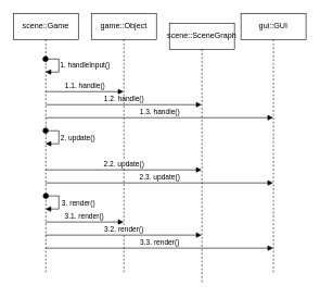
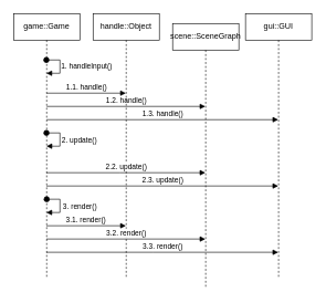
  <mxCell id="0" />
  <mxCell id="1" parent="0" />
- <mxCell id="2" value="scene::Game" style="shape=umlLifeline;perimeter=lifelinePerimeter;whiteSpace=wrap;html=1;container=1;collapsible=0;recursiveResize=0;outlineConnect=0;" vertex="1" parent="1"><mxGeometry x="20" y="20" width="100" height="400" as="geometry" /></mxCell>
+ <mxCell id="2" value="game::Game" style="shape=umlLifeline;perimeter=lifelinePerimeter;whiteSpace=wrap;html=1;container=1;collapsible=0;recursiveResize=0;outlineConnect=0;" vertex="1" parent="1"><mxGeometry x="20" y="20" width="100" height="400" as="geometry" /></mxCell>
  <mxCell id="3" value="1.1. handle()" style="html=1;verticalAlign=bottom;endArrow=block;rounded=0;" edge="1" parent="2" target="7"><mxGeometry width="80" relative="1" as="geometry"><mxPoint x="50" y="120" as="sourcePoint" /><mxPoint x="130" y="120" as="targetPoint" /></mxGeometry></mxCell>
  <mxCell id="4" value="1.2. handle()" style="html=1;verticalAlign=bottom;endArrow=block;rounded=0;" edge="1" parent="2" target="9"><mxGeometry width="80" relative="1" as="geometry"><mxPoint x="50" y="140" as="sourcePoint" /><mxPoint x="130" y="140" as="targetPoint" /></mxGeometry></mxCell>
  <mxCell id="5" value="1.3. handle()" style="html=1;verticalAlign=bottom;endArrow=block;rounded=0;" edge="1" parent="2" target="8"><mxGeometry width="80" relative="1" as="geometry"><mxPoint x="50" y="160" as="sourcePoint" /><mxPoint x="130" y="160" as="targetPoint" /></mxGeometry></mxCell>
  <mxCell id="6" value="3. render()" style="html=1;verticalAlign=bottom;startArrow=oval;startFill=1;endArrow=block;startSize=8;rounded=0;" edge="1" parent="2" target="2"><mxGeometry x="0.337" y="-30" width="60" relative="1" as="geometry"><mxPoint x="50" y="280" as="sourcePoint" /><mxPoint x="51" y="311" as="targetPoint" /><Array as="points"><mxPoint x="70" y="280" /><mxPoint x="70" y="300" /></Array><mxPoint x="30" y="30" as="offset" /></mxGeometry></mxCell>
- <mxCell id="7" value="game::Object" style="shape=umlLifeline;perimeter=lifelinePerimeter;whiteSpace=wrap;html=1;container=1;collapsible=0;recursiveResize=0;outlineConnect=0;" vertex="1" parent="1"><mxGeometry x="140" y="20" width="100" height="400" as="geometry" /></mxCell>
+ <mxCell id="7" value="handle::Object" style="shape=umlLifeline;perimeter=lifelinePerimeter;whiteSpace=wrap;html=1;container=1;collapsible=0;recursiveResize=0;outlineConnect=0;" vertex="1" parent="1"><mxGeometry x="140" y="20" width="100" height="400" as="geometry" /></mxCell>
  <mxCell id="8" value="gui::GUI" style="shape=umlLifeline;perimeter=lifelinePerimeter;whiteSpace=wrap;html=1;container=1;collapsible=0;recursiveResize=0;outlineConnect=0;" vertex="1" parent="1"><mxGeometry x="370" y="20" width="100" height="400" as="geometry" /></mxCell>
  <mxCell id="9" value="scene::SceneGraph" style="shape=umlLifeline;perimeter=lifelinePerimeter;whiteSpace=wrap;html=1;container=1;collapsible=0;recursiveResize=0;outlineConnect=0;" vertex="1" parent="1"><mxGeometry x="260" y="35" width="100" height="400" as="geometry" /></mxCell>
  <mxCell id="10" value="1. handleInput()" style="html=1;verticalAlign=bottom;startArrow=oval;startFill=1;endArrow=block;startSize=8;rounded=0;" edge="1" parent="1" source="2" target="2"><mxGeometry x="0.247" y="-40" width="60" relative="1" as="geometry"><mxPoint x="70" y="90" as="sourcePoint" /><mxPoint x="130" y="90" as="targetPoint" /><Array as="points"><mxPoint x="90" y="90" /><mxPoint x="90" y="110" /></Array><mxPoint x="80" y="1" as="offset" /></mxGeometry></mxCell>
  <mxCell id="11" value="2. update()" style="html=1;verticalAlign=bottom;startArrow=oval;startFill=1;endArrow=block;startSize=8;rounded=0;" edge="1" parent="1"><mxGeometry x="0.334" y="-30" width="60" relative="1" as="geometry"><mxPoint x="69.63" y="200" as="sourcePoint" /><mxPoint x="69.63" y="220" as="targetPoint" /><Array as="points"><mxPoint x="90" y="200" /><mxPoint x="90" y="220" /></Array><mxPoint x="30" y="30" as="offset" /></mxGeometry></mxCell>
  <mxCell id="12" value="2.2. update()" style="html=1;verticalAlign=bottom;endArrow=block;rounded=0;" edge="1" parent="1" source="2" target="9"><mxGeometry width="80" relative="1" as="geometry"><mxPoint x="70" y="270" as="sourcePoint" /><mxPoint x="150" y="270" as="targetPoint" /><Array as="points"><mxPoint x="180" y="260" /></Array></mxGeometry></mxCell>
  <mxCell id="13" value="2.3. update()" style="html=1;verticalAlign=bottom;endArrow=block;rounded=0;" edge="1" parent="1" source="2" target="8"><mxGeometry width="80" relative="1" as="geometry"><mxPoint x="70" y="280" as="sourcePoint" /><mxPoint x="150" y="280" as="targetPoint" /><Array as="points"><mxPoint x="240" y="280" /></Array></mxGeometry></mxCell>
  <mxCell id="14" value="3.1. render()" style="html=1;verticalAlign=bottom;endArrow=block;rounded=0;" edge="1" parent="1"><mxGeometry width="80" relative="1" as="geometry"><mxPoint x="69.447" y="340" as="sourcePoint" /><mxPoint x="189.5" y="340" as="targetPoint" /><Array as="points"><mxPoint x="180" y="340" /></Array></mxGeometry></mxCell>
  <mxCell id="15" value="3.2. render()" style="html=1;verticalAlign=bottom;endArrow=block;rounded=0;" edge="1" parent="1" source="2" target="9"><mxGeometry width="80" relative="1" as="geometry"><mxPoint x="70" y="360" as="sourcePoint" /><mxPoint x="150" y="360" as="targetPoint" /><Array as="points"><mxPoint x="160" y="360" /></Array></mxGeometry></mxCell>
  <mxCell id="16" value="3.3. render()" style="html=1;verticalAlign=bottom;endArrow=block;rounded=0;" edge="1" parent="1" source="2" target="8"><mxGeometry width="80" relative="1" as="geometry"><mxPoint x="70" y="380" as="sourcePoint" /><mxPoint x="150" y="380" as="targetPoint" /><Array as="points"><mxPoint x="230" y="380" /></Array></mxGeometry></mxCell>
